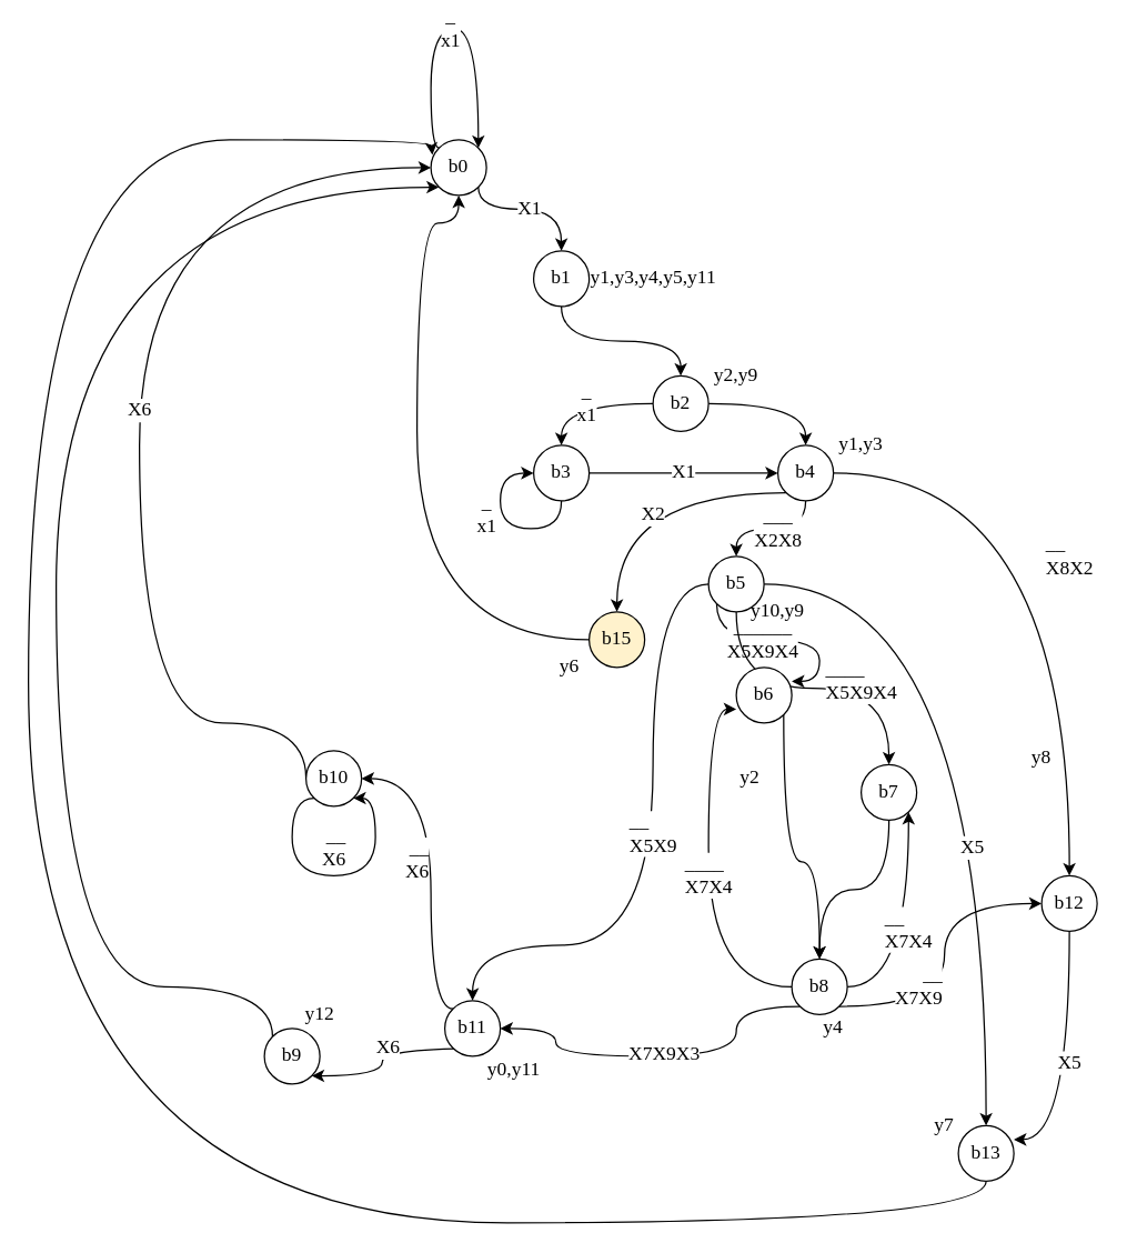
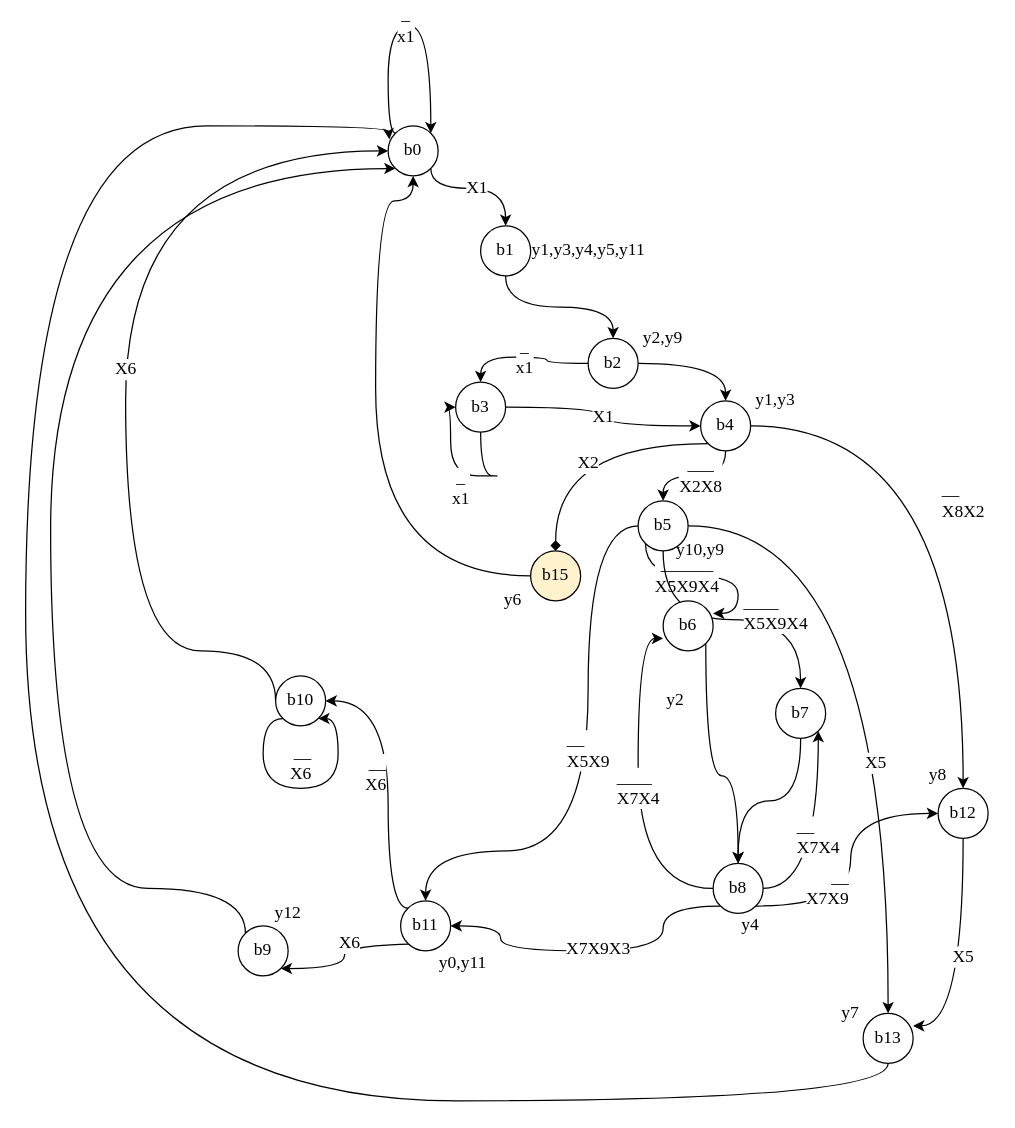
  <mxCell id="0" />
  <mxCell id="1" parent="0" />
  <mxCell id="2" value="X1" style="edgeStyle=orthogonalEdgeStyle;curved=1;orthogonalLoop=1;jettySize=auto;html=1;exitX=1;exitY=1;exitDx=0;exitDy=0;entryX=0.5;entryY=0;entryDx=0;entryDy=0;fontSize=14;labelBorderColor=none;fontFamily=Times New Roman;" edge="1" parent="1" source="3" target="6"><mxGeometry relative="1" as="geometry"><Array as="points"><mxPoint x="344" y="150" /><mxPoint x="404" y="150" /></Array></mxGeometry></mxCell>
  <mxCell id="3" value="b0" style="ellipse;whiteSpace=wrap;html=1;aspect=fixed;fontSize=14;labelBorderColor=none;fontFamily=Times New Roman;" vertex="1" parent="1"><mxGeometry x="310" y="100" width="40" height="40" as="geometry" /></mxCell>
  <mxCell id="4" value="&lt;font style=&quot;font-size: 14px;&quot;&gt;_&lt;br style=&quot;font-size: 14px;&quot;&gt;x1&lt;/font&gt;" style="edgeStyle=orthogonalEdgeStyle;orthogonalLoop=1;jettySize=auto;html=1;exitX=0;exitY=0;exitDx=0;exitDy=0;entryX=1;entryY=0;entryDx=0;entryDy=0;curved=1;fontSize=14;labelBorderColor=none;fontFamily=Times New Roman;" edge="1" parent="1" source="3" target="3"><mxGeometry relative="1" as="geometry"><Array as="points"><mxPoint x="310" y="106" /><mxPoint x="310" y="20" /><mxPoint x="344" y="20" /></Array></mxGeometry></mxCell>
  <mxCell id="5" value="y1,y3,y4,y5,y11" style="edgeStyle=orthogonalEdgeStyle;curved=1;orthogonalLoop=1;jettySize=auto;html=1;exitX=0.5;exitY=1;exitDx=0;exitDy=0;entryX=0.5;entryY=0;entryDx=0;entryDy=0;fontSize=14;labelBorderColor=none;fontFamily=Times New Roman;" edge="1" parent="1" source="6" target="9"><mxGeometry x="0.338" y="45" relative="1" as="geometry"><mxPoint as="offset" /></mxGeometry></mxCell>
  <mxCell id="6" value="b1" style="ellipse;whiteSpace=wrap;html=1;aspect=fixed;fontSize=14;labelBorderColor=none;fontFamily=Times New Roman;" vertex="1" parent="1"><mxGeometry x="384" y="180" width="40" height="40" as="geometry" /></mxCell>
  <mxCell id="7" value="&lt;span style=&quot;font-size: 14px;&quot;&gt;_&lt;/span&gt;&lt;br style=&quot;font-size: 14px;&quot;&gt;&lt;span style=&quot;font-size: 14px;&quot;&gt;x1&lt;/span&gt;" style="edgeStyle=orthogonalEdgeStyle;curved=1;orthogonalLoop=1;jettySize=auto;html=1;exitX=0;exitY=0.5;exitDx=0;exitDy=0;entryX=0.5;entryY=0;entryDx=0;entryDy=0;fontSize=14;labelBorderColor=none;fontFamily=Times New Roman;" edge="1" parent="1" source="9" target="11"><mxGeometry relative="1" as="geometry" /></mxCell>
  <mxCell id="8" style="edgeStyle=orthogonalEdgeStyle;curved=1;orthogonalLoop=1;jettySize=auto;html=1;exitX=1;exitY=0.5;exitDx=0;exitDy=0;entryX=0.5;entryY=0;entryDx=0;entryDy=0;fontSize=14;labelBorderColor=none;fontFamily=Times New Roman;" edge="1" parent="1" source="9" target="15"><mxGeometry relative="1" as="geometry" /></mxCell>
  <mxCell id="9" value="b2" style="ellipse;whiteSpace=wrap;html=1;aspect=fixed;fontSize=14;labelBorderColor=none;fontFamily=Times New Roman;" vertex="1" parent="1"><mxGeometry x="470" y="270" width="40" height="40" as="geometry" /></mxCell>
  <mxCell id="10" value="X1" style="edgeStyle=orthogonalEdgeStyle;curved=1;orthogonalLoop=1;jettySize=auto;html=1;exitX=1;exitY=0.5;exitDx=0;exitDy=0;entryX=0;entryY=0.5;entryDx=0;entryDy=0;fontSize=14;labelBorderColor=none;fontFamily=Times New Roman;" edge="1" parent="1" source="11" target="15"><mxGeometry relative="1" as="geometry" /></mxCell>
- <mxCell id="11" value="b3" style="ellipse;whiteSpace=wrap;html=1;aspect=fixed;fontSize=14;labelBorderColor=none;fontFamily=Times New Roman;" vertex="1" parent="1"><mxGeometry x="384" y="320" width="40" height="40" as="geometry" /></mxCell>
+ <mxCell id="11" value="b3" style="ellipse;whiteSpace=wrap;html=1;aspect=fixed;fontSize=14;labelBorderColor=none;fontFamily=Times New Roman;" vertex="1" parent="1"><mxGeometry x="364" y="305" width="40" height="40" as="geometry" /></mxCell>
  <mxCell id="12" value="___&lt;br style=&quot;font-size: 14px;&quot;&gt;X2X8" style="edgeStyle=orthogonalEdgeStyle;curved=1;orthogonalLoop=1;jettySize=auto;html=1;exitX=0.5;exitY=1;exitDx=0;exitDy=0;entryX=0.5;entryY=0;entryDx=0;entryDy=0;labelBackgroundColor=#ffffff;fontSize=14;fontColor=#000000;labelBorderColor=none;fontFamily=Times New Roman;" edge="1" parent="1" source="15" target="23"><mxGeometry x="-0.111" relative="1" as="geometry"><mxPoint as="offset" /></mxGeometry></mxCell>
- <mxCell id="13" value="X2" style="edgeStyle=orthogonalEdgeStyle;curved=1;orthogonalLoop=1;jettySize=auto;html=1;exitX=0;exitY=1;exitDx=0;exitDy=0;entryX=0.5;entryY=0;entryDx=0;entryDy=0;labelBackgroundColor=#ffffff;fontSize=14;fontColor=#000000;labelBorderColor=none;fontFamily=Times New Roman;" edge="1" parent="1" source="15" target="25"><mxGeometry x="-0.077" y="16" relative="1" as="geometry"><mxPoint as="offset" /></mxGeometry></mxCell>
+ <mxCell id="13" value="X2" style="edgeStyle=orthogonalEdgeStyle;curved=1;orthogonalLoop=1;jettySize=auto;html=1;exitX=0;exitY=1;exitDx=0;exitDy=0;entryX=0.5;entryY=0;entryDx=0;entryDy=0;labelBackgroundColor=#ffffff;fontSize=14;fontColor=#000000;labelBorderColor=none;fontFamily=Times New Roman;endArrow=diamond;" edge="1" parent="1" source="15" target="25"><mxGeometry x="-0.077" y="16" relative="1" as="geometry"><mxPoint as="offset" /></mxGeometry></mxCell>
  <mxCell id="14" value="&lt;div style=&quot;text-align: left; font-size: 14px;&quot;&gt;&lt;span style=&quot;background-color: rgb(255, 255, 255); font-size: 14px;&quot;&gt;__&lt;/span&gt;&lt;/div&gt;&lt;span style=&quot;background-color: rgb(255, 255, 255); font-size: 14px;&quot;&gt;X8X2&lt;/span&gt;" style="edgeStyle=orthogonalEdgeStyle;curved=1;orthogonalLoop=1;jettySize=auto;html=1;exitX=1;exitY=0.5;exitDx=0;exitDy=0;entryX=0.5;entryY=0;entryDx=0;entryDy=0;labelBackgroundColor=none;fontSize=14;fontColor=#000000;labelBorderColor=none;fontFamily=Times New Roman;" edge="1" parent="1" source="15" target="27"><mxGeometry relative="1" as="geometry" /></mxCell>
  <mxCell id="15" value="b4" style="ellipse;whiteSpace=wrap;html=1;aspect=fixed;fontSize=14;labelBorderColor=none;fontFamily=Times New Roman;" vertex="1" parent="1"><mxGeometry x="560" y="320" width="40" height="40" as="geometry" /></mxCell>
  <mxCell id="16" value="&lt;span style=&quot;font-size: 14px;&quot;&gt;_&lt;/span&gt;&lt;br style=&quot;font-size: 14px;&quot;&gt;&lt;span style=&quot;font-size: 14px;&quot;&gt;x1&lt;/span&gt;" style="edgeStyle=orthogonalEdgeStyle;curved=1;orthogonalLoop=1;jettySize=auto;html=1;exitX=0.5;exitY=1;exitDx=0;exitDy=0;entryX=0;entryY=0.5;entryDx=0;entryDy=0;fontSize=14;labelBorderColor=none;fontFamily=Times New Roman;" edge="1" parent="1" source="11" target="11"><mxGeometry x="0.156" y="10" relative="1" as="geometry"><Array as="points"><mxPoint x="404" y="380" /><mxPoint x="360" y="380" /><mxPoint x="360" y="340" /></Array><mxPoint as="offset" /></mxGeometry></mxCell>
  <mxCell id="17" value="y2,y9" style="text;html=1;strokeColor=none;fillColor=none;align=center;verticalAlign=middle;whiteSpace=wrap;rounded=0;fontSize=14;labelBorderColor=none;fontFamily=Times New Roman;" vertex="1" parent="1"><mxGeometry x="510" y="260" width="40" height="20" as="geometry" /></mxCell>
  <mxCell id="18" value="y1,y3" style="text;html=1;strokeColor=none;fillColor=none;align=center;verticalAlign=middle;whiteSpace=wrap;rounded=0;fontSize=14;labelBorderColor=none;fontFamily=Times New Roman;" vertex="1" parent="1"><mxGeometry x="600" y="310" width="40" height="20" as="geometry" /></mxCell>
  <mxCell id="19" value="______&lt;br style=&quot;font-size: 14px;&quot;&gt;X5X9X4" style="edgeStyle=orthogonalEdgeStyle;curved=1;orthogonalLoop=1;jettySize=auto;html=1;exitX=0;exitY=1;exitDx=0;exitDy=0;entryX=1;entryY=0.25;entryDx=0;entryDy=0;entryPerimeter=0;labelBackgroundColor=#ffffff;fontSize=14;fontColor=#000000;labelBorderColor=none;fontFamily=Times New Roman;" edge="1" parent="1" source="23" target="31"><mxGeometry x="-0.208" relative="1" as="geometry"><mxPoint as="offset" /></mxGeometry></mxCell>
  <mxCell id="20" value="&lt;div style=&quot;text-align: left; font-size: 14px;&quot;&gt;____&lt;/div&gt;X5X9X4" style="edgeStyle=orthogonalEdgeStyle;curved=1;orthogonalLoop=1;jettySize=auto;html=1;exitX=0.5;exitY=1;exitDx=0;exitDy=0;entryX=0.5;entryY=0;entryDx=0;entryDy=0;labelBackgroundColor=#ffffff;fontSize=14;fontColor=#000000;labelBorderColor=none;fontFamily=Times New Roman;" edge="1" parent="1" source="23" target="33"><mxGeometry x="0.318" y="5" relative="1" as="geometry"><mxPoint as="offset" /></mxGeometry></mxCell>
  <mxCell id="21" value="&lt;div style=&quot;text-align: left; font-size: 14px;&quot;&gt;__&lt;/div&gt;X5X9" style="edgeStyle=orthogonalEdgeStyle;curved=1;orthogonalLoop=1;jettySize=auto;html=1;exitX=0;exitY=0.5;exitDx=0;exitDy=0;entryX=0.5;entryY=0;entryDx=0;entryDy=0;labelBackgroundColor=#ffffff;fontSize=14;fontColor=#000000;labelBorderColor=none;fontFamily=Times New Roman;" edge="1" parent="1" source="23" target="36"><mxGeometry x="-0.064" relative="1" as="geometry"><Array as="points"><mxPoint x="470" y="420" /><mxPoint x="470" y="680" /><mxPoint x="340" y="680" /></Array><mxPoint as="offset" /></mxGeometry></mxCell>
  <mxCell id="22" value="X5" style="edgeStyle=orthogonalEdgeStyle;curved=1;orthogonalLoop=1;jettySize=auto;html=1;exitX=1;exitY=0.5;exitDx=0;exitDy=0;entryX=0.5;entryY=0;entryDx=0;entryDy=0;labelBackgroundColor=#ffffff;fontSize=14;fontColor=#000000;labelBorderColor=none;fontFamily=Times New Roman;" edge="1" parent="1" source="23" target="38"><mxGeometry x="0.273" y="-10" relative="1" as="geometry"><mxPoint as="offset" /></mxGeometry></mxCell>
  <mxCell id="23" value="b5" style="ellipse;whiteSpace=wrap;html=1;aspect=fixed;fontSize=14;labelBorderColor=none;fontFamily=Times New Roman;" vertex="1" parent="1"><mxGeometry x="510" y="400" width="40" height="40" as="geometry" /></mxCell>
  <mxCell id="24" style="edgeStyle=orthogonalEdgeStyle;curved=1;orthogonalLoop=1;jettySize=auto;html=1;exitX=0;exitY=0.5;exitDx=0;exitDy=0;entryX=0.5;entryY=1;entryDx=0;entryDy=0;labelBackgroundColor=#ffffff;fontSize=14;fontColor=#000000;labelBorderColor=none;fontFamily=Times New Roman;" edge="1" parent="1" source="25" target="3"><mxGeometry relative="1" as="geometry"><Array as="points"><mxPoint x="300" y="460" /><mxPoint x="300" y="160" /><mxPoint x="330" y="160" /></Array></mxGeometry></mxCell>
  <mxCell id="25" value="b15" style="ellipse;whiteSpace=wrap;html=1;aspect=fixed;fontSize=14;labelBorderColor=none;fontFamily=Times New Roman;fillColor=#fff2cc;" vertex="1" parent="1"><mxGeometry x="424" y="440" width="40" height="40" as="geometry" /></mxCell>
  <mxCell id="26" value="X5" style="edgeStyle=orthogonalEdgeStyle;curved=1;orthogonalLoop=1;jettySize=auto;html=1;exitX=0.5;exitY=1;exitDx=0;exitDy=0;entryX=1;entryY=0.25;entryDx=0;entryDy=0;entryPerimeter=0;labelBackgroundColor=#ffffff;fontSize=14;fontColor=#000000;labelBorderColor=none;fontFamily=Times New Roman;" edge="1" parent="1" source="27" target="38"><mxGeometry relative="1" as="geometry" /></mxCell>
  <mxCell id="27" value="b12" style="ellipse;whiteSpace=wrap;html=1;aspect=fixed;fontSize=14;labelBorderColor=none;fontFamily=Times New Roman;" vertex="1" parent="1"><mxGeometry x="750" y="630" width="40" height="40" as="geometry" /></mxCell>
  <mxCell id="28" value="X6" style="edgeStyle=orthogonalEdgeStyle;curved=1;orthogonalLoop=1;jettySize=auto;html=1;exitX=0;exitY=0.5;exitDx=0;exitDy=0;entryX=0;entryY=0.5;entryDx=0;entryDy=0;labelBackgroundColor=#ffffff;fontSize=14;fontColor=#000000;labelBorderColor=none;fontFamily=Times New Roman;" edge="1" parent="1" source="29" target="3"><mxGeometry relative="1" as="geometry"><Array as="points"><mxPoint x="220" y="520" /><mxPoint x="100" y="520" /><mxPoint x="100" y="120" /></Array></mxGeometry></mxCell>
  <mxCell id="29" value="b10" style="ellipse;whiteSpace=wrap;html=1;aspect=fixed;fontSize=14;labelBorderColor=none;fontFamily=Times New Roman;" vertex="1" parent="1"><mxGeometry x="220" y="540" width="40" height="40" as="geometry" /></mxCell>
  <mxCell id="30" style="edgeStyle=orthogonalEdgeStyle;curved=1;orthogonalLoop=1;jettySize=auto;html=1;exitX=1;exitY=1;exitDx=0;exitDy=0;entryX=0.5;entryY=0;entryDx=0;entryDy=0;labelBackgroundColor=#ffffff;fontSize=14;fontColor=#000000;labelBorderColor=none;fontFamily=Times New Roman;" edge="1" parent="1" source="31" target="45"><mxGeometry relative="1" as="geometry"><Array as="points"><mxPoint x="564" y="620" /><mxPoint x="590" y="620" /></Array></mxGeometry></mxCell>
  <mxCell id="31" value="b6" style="ellipse;whiteSpace=wrap;html=1;aspect=fixed;fontSize=14;labelBorderColor=none;fontFamily=Times New Roman;" vertex="1" parent="1"><mxGeometry x="530" y="480" width="40" height="40" as="geometry" /></mxCell>
  <mxCell id="32" style="edgeStyle=orthogonalEdgeStyle;curved=1;orthogonalLoop=1;jettySize=auto;html=1;exitX=0.5;exitY=1;exitDx=0;exitDy=0;entryX=0.5;entryY=0;entryDx=0;entryDy=0;labelBackgroundColor=#ffffff;fontSize=14;fontColor=#000000;labelBorderColor=none;fontFamily=Times New Roman;" edge="1" parent="1" source="33" target="45"><mxGeometry relative="1" as="geometry" /></mxCell>
  <mxCell id="33" value="b7" style="ellipse;whiteSpace=wrap;html=1;aspect=fixed;fontSize=14;labelBorderColor=none;fontFamily=Times New Roman;" vertex="1" parent="1"><mxGeometry x="620" y="550" width="40" height="40" as="geometry" /></mxCell>
  <mxCell id="34" value="&lt;div style=&quot;text-align: right; font-size: 14px;&quot;&gt;__&lt;/div&gt;&lt;span style=&quot;text-align: right; font-size: 14px;&quot;&gt;X6&lt;/span&gt;" style="edgeStyle=orthogonalEdgeStyle;curved=1;orthogonalLoop=1;jettySize=auto;html=1;exitX=0;exitY=0;exitDx=0;exitDy=0;labelBackgroundColor=#ffffff;fontSize=14;fontColor=#000000;labelBorderColor=none;fontFamily=Times New Roman;" edge="1" parent="1" source="36" target="29"><mxGeometry x="0.062" y="10" relative="1" as="geometry"><Array as="points"><mxPoint x="310" y="726" /><mxPoint x="310" y="560" /></Array><mxPoint as="offset" /></mxGeometry></mxCell>
  <mxCell id="35" value="X6" style="edgeStyle=orthogonalEdgeStyle;curved=1;orthogonalLoop=1;jettySize=auto;html=1;exitX=1;exitY=1;exitDx=0;exitDy=0;entryX=1;entryY=1;entryDx=0;entryDy=0;labelBackgroundColor=#ffffff;fontSize=14;fontColor=#000000;labelBorderColor=none;fontFamily=Times New Roman;" edge="1" parent="1" source="36" target="40"><mxGeometry relative="1" as="geometry" /></mxCell>
  <mxCell id="36" value="b11" style="ellipse;whiteSpace=wrap;html=1;aspect=fixed;fontSize=14;labelBorderColor=none;fontFamily=Times New Roman;" vertex="1" parent="1"><mxGeometry x="320" y="720" width="40" height="40" as="geometry" /></mxCell>
  <mxCell id="37" style="edgeStyle=orthogonalEdgeStyle;curved=1;orthogonalLoop=1;jettySize=auto;html=1;exitX=0.5;exitY=1;exitDx=0;exitDy=0;entryX=0.025;entryY=0.271;entryDx=0;entryDy=0;labelBackgroundColor=#ffffff;fontSize=14;fontColor=#000000;entryPerimeter=0;labelBorderColor=none;fontFamily=Times New Roman;" edge="1" parent="1" source="38" target="3"><mxGeometry relative="1" as="geometry"><Array as="points"><mxPoint x="710" y="880" /><mxPoint x="20" y="880" /><mxPoint x="20" y="100" /><mxPoint x="310" y="100" /><mxPoint x="310" y="111" /></Array></mxGeometry></mxCell>
  <mxCell id="38" value="b13" style="ellipse;whiteSpace=wrap;html=1;aspect=fixed;fontSize=14;labelBorderColor=none;fontFamily=Times New Roman;" vertex="1" parent="1"><mxGeometry x="690" y="810" width="40" height="40" as="geometry" /></mxCell>
  <mxCell id="39" style="edgeStyle=orthogonalEdgeStyle;curved=1;orthogonalLoop=1;jettySize=auto;html=1;exitX=0;exitY=0;exitDx=0;exitDy=0;entryX=0;entryY=1;entryDx=0;entryDy=0;labelBackgroundColor=#ffffff;fontSize=14;fontColor=#000000;labelBorderColor=none;fontFamily=Times New Roman;" edge="1" parent="1" source="40" target="3"><mxGeometry relative="1" as="geometry"><Array as="points"><mxPoint x="196" y="710" /><mxPoint x="40" y="710" /><mxPoint x="40" y="134" /></Array></mxGeometry></mxCell>
  <mxCell id="40" value="b9" style="ellipse;whiteSpace=wrap;html=1;aspect=fixed;fontSize=14;labelBorderColor=none;fontFamily=Times New Roman;" vertex="1" parent="1"><mxGeometry x="190" y="740" width="40" height="40" as="geometry" /></mxCell>
  <mxCell id="41" value="&lt;div style=&quot;text-align: left; font-size: 14px;&quot;&gt;____&lt;/div&gt;X7X4" style="edgeStyle=orthogonalEdgeStyle;curved=1;orthogonalLoop=1;jettySize=auto;html=1;exitX=0;exitY=0.5;exitDx=0;exitDy=0;entryX=0;entryY=0.75;entryDx=0;entryDy=0;entryPerimeter=0;labelBackgroundColor=#ffffff;fontSize=14;fontColor=#000000;labelBorderColor=none;fontFamily=Times New Roman;" edge="1" parent="1" source="45" target="31"><mxGeometry relative="1" as="geometry" /></mxCell>
  <mxCell id="42" value="&lt;div style=&quot;text-align: left; font-size: 14px;&quot;&gt;__&lt;/div&gt;X7X4" style="edgeStyle=orthogonalEdgeStyle;curved=1;orthogonalLoop=1;jettySize=auto;html=1;exitX=1;exitY=0.5;exitDx=0;exitDy=0;entryX=1;entryY=1;entryDx=0;entryDy=0;labelBackgroundColor=#ffffff;fontSize=14;fontColor=#000000;labelBorderColor=none;fontFamily=Times New Roman;" edge="1" parent="1" source="45" target="33"><mxGeometry relative="1" as="geometry" /></mxCell>
  <mxCell id="43" value="&lt;div style=&quot;font-size: 14px;&quot;&gt;__&lt;/div&gt;X7X9" style="edgeStyle=orthogonalEdgeStyle;curved=1;orthogonalLoop=1;jettySize=auto;html=1;exitX=1;exitY=1;exitDx=0;exitDy=0;entryX=0;entryY=0.5;entryDx=0;entryDy=0;labelBackgroundColor=#ffffff;fontSize=14;fontColor=#000000;align=right;labelBorderColor=none;fontFamily=Times New Roman;" edge="1" parent="1" source="45" target="27"><mxGeometry x="-0.182" relative="1" as="geometry"><mxPoint as="offset" /></mxGeometry></mxCell>
  <mxCell id="44" value="&lt;div style=&quot;text-align: left; font-size: 14px;&quot;&gt;&lt;br style=&quot;font-size: 14px;&quot;&gt;&lt;/div&gt;&lt;span style=&quot;text-align: right; font-size: 14px;&quot;&gt;X7X9X3&lt;/span&gt;" style="edgeStyle=orthogonalEdgeStyle;curved=1;orthogonalLoop=1;jettySize=auto;html=1;exitX=0;exitY=1;exitDx=0;exitDy=0;labelBackgroundColor=#ffffff;fontSize=14;fontColor=#000000;entryX=1;entryY=0.5;entryDx=0;entryDy=0;labelBorderColor=none;fontFamily=Times New Roman;" edge="1" parent="1" source="45" target="36"><mxGeometry x="-0.017" y="-10" relative="1" as="geometry"><mxPoint x="340" y="760" as="targetPoint" /><Array as="points"><mxPoint x="530" y="724" /><mxPoint x="530" y="760" /><mxPoint x="400" y="760" /><mxPoint x="400" y="740" /></Array><mxPoint as="offset" /></mxGeometry></mxCell>
  <mxCell id="45" value="b8" style="ellipse;whiteSpace=wrap;html=1;aspect=fixed;fontSize=14;labelBorderColor=none;fontFamily=Times New Roman;" vertex="1" parent="1"><mxGeometry x="570" y="690" width="40" height="40" as="geometry" /></mxCell>
  <mxCell id="46" value="&lt;div style=&quot;text-align: right; font-size: 14px;&quot;&gt;__&lt;/div&gt;&lt;span style=&quot;font-size: 14px;&quot;&gt;&lt;div style=&quot;text-align: left; font-size: 14px;&quot;&gt;X6&lt;/div&gt;&lt;/span&gt;" style="edgeStyle=orthogonalEdgeStyle;curved=1;orthogonalLoop=1;jettySize=auto;html=1;exitX=0;exitY=1;exitDx=0;exitDy=0;entryX=1;entryY=1;entryDx=0;entryDy=0;labelBackgroundColor=#ffffff;fontSize=14;fontColor=#000000;labelBorderColor=none;fontFamily=Times New Roman;" edge="1" parent="1" source="29" target="29"><mxGeometry x="0.001" y="20" relative="1" as="geometry"><Array as="points"><mxPoint x="210" y="574" /><mxPoint x="210" y="630" /><mxPoint x="270" y="630" /><mxPoint x="270" y="574" /></Array><mxPoint as="offset" /></mxGeometry></mxCell>
  <mxCell id="47" value="y10,y9" style="text;html=1;strokeColor=none;fillColor=none;align=center;verticalAlign=middle;whiteSpace=wrap;rounded=0;fontSize=14;labelBorderColor=none;fontFamily=Times New Roman;" vertex="1" parent="1"><mxGeometry x="540" y="430" width="40" height="20" as="geometry" /></mxCell>
  <mxCell id="48" value="y6" style="text;html=1;strokeColor=none;fillColor=none;align=center;verticalAlign=middle;whiteSpace=wrap;rounded=0;fontSize=14;labelBorderColor=none;fontFamily=Times New Roman;" vertex="1" parent="1"><mxGeometry x="390" y="470" width="40" height="20" as="geometry" /></mxCell>
  <mxCell id="49" value="y2" style="text;html=1;strokeColor=none;fillColor=none;align=center;verticalAlign=middle;whiteSpace=wrap;rounded=0;fontSize=14;labelBorderColor=none;fontFamily=Times New Roman;" vertex="1" parent="1"><mxGeometry x="520" y="550" width="40" height="20" as="geometry" /></mxCell>
  <mxCell id="50" value="y4" style="text;html=1;strokeColor=none;fillColor=none;align=center;verticalAlign=middle;whiteSpace=wrap;rounded=0;fontSize=14;labelBorderColor=none;fontFamily=Times New Roman;" vertex="1" parent="1"><mxGeometry x="580" y="730" width="40" height="20" as="geometry" /></mxCell>
- <mxCell id="51" value="y8" style="text;html=1;strokeColor=none;fillColor=none;align=center;verticalAlign=middle;whiteSpace=wrap;rounded=0;fontSize=14;labelBorderColor=none;fontFamily=Times New Roman;" vertex="1" parent="1"><mxGeometry x="730" y="535" width="40" height="20" as="geometry" /></mxCell>
+ <mxCell id="51" value="y8" style="text;html=1;strokeColor=none;fillColor=none;align=center;verticalAlign=middle;whiteSpace=wrap;rounded=0;fontSize=14;labelBorderColor=none;fontFamily=Times New Roman;" vertex="1" parent="1"><mxGeometry x="730" y="610" width="40" height="20" as="geometry" /></mxCell>
  <mxCell id="52" value="y7" style="text;html=1;strokeColor=none;fillColor=none;align=center;verticalAlign=middle;whiteSpace=wrap;rounded=0;fontSize=14;labelBorderColor=none;fontFamily=Times New Roman;" vertex="1" parent="1"><mxGeometry x="660" y="800" width="40" height="20" as="geometry" /></mxCell>
  <mxCell id="53" value="y0,y11" style="text;html=1;strokeColor=none;fillColor=none;align=center;verticalAlign=middle;whiteSpace=wrap;rounded=0;fontSize=14;labelBorderColor=none;fontFamily=Times New Roman;" vertex="1" parent="1"><mxGeometry x="350" y="760" width="40" height="20" as="geometry" /></mxCell>
  <mxCell id="54" value="y12" style="text;html=1;strokeColor=none;fillColor=none;align=center;verticalAlign=middle;whiteSpace=wrap;rounded=0;fontSize=14;labelBorderColor=none;fontFamily=Times New Roman;" vertex="1" parent="1"><mxGeometry x="210" y="720" width="40" height="20" as="geometry" /></mxCell>
